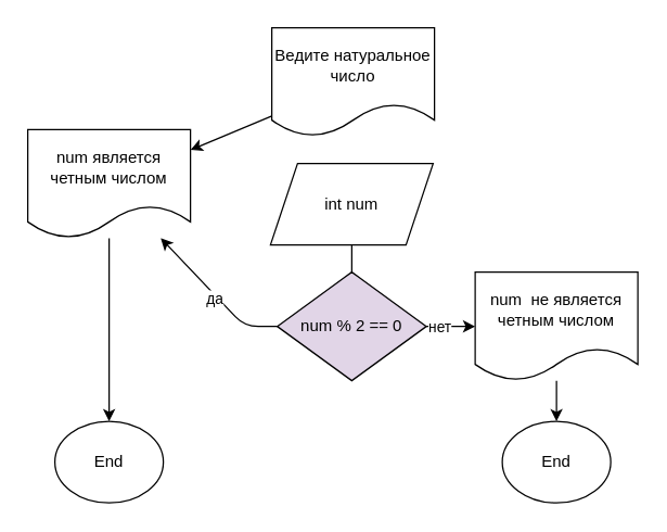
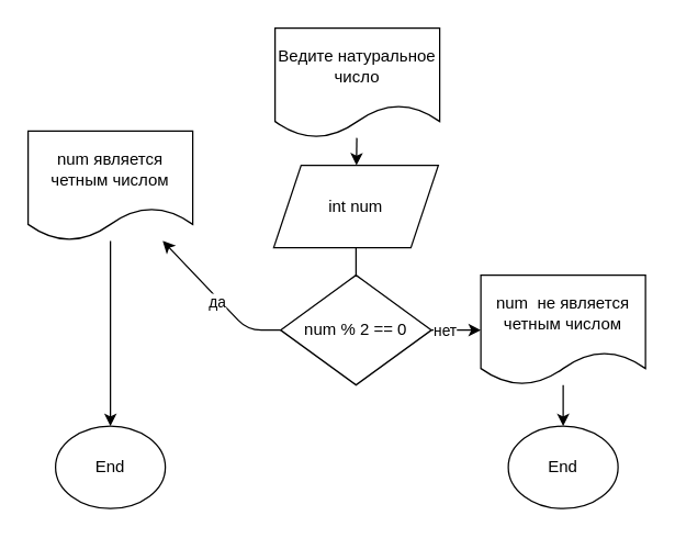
  <mxCell id="0" />
  <mxCell id="1" parent="0" />
- <mxCell id="2" value="" style="edgeStyle=none;html=1;" parent="1" source="3" target="11" edge="1"><mxGeometry relative="1" as="geometry" /></mxCell>
+ <mxCell id="2" value="" style="edgeStyle=none;html=1;" parent="1" source="3" target="5" edge="1"><mxGeometry relative="1" as="geometry" /></mxCell>
  <mxCell id="3" value="Ведите натуральное число" style="shape=document;whiteSpace=wrap;html=1;boundedLbl=1;" parent="1" vertex="1"><mxGeometry x="200" y="20" width="120" height="80" as="geometry" /></mxCell>
  <mxCell id="4" value="" style="edgeStyle=none;html=1;startArrow=none;" parent="1" source="16" edge="1"><mxGeometry relative="1" as="geometry"><mxPoint x="260" y="270" as="targetPoint" /></mxGeometry></mxCell>
  <mxCell id="5" value="int num" style="shape=parallelogram;perimeter=parallelogramPerimeter;whiteSpace=wrap;html=1;fixedSize=1;" parent="1" vertex="1"><mxGeometry x="199" y="120" width="120" height="60" as="geometry" /></mxCell>
  <mxCell id="6" value="" style="edgeStyle=none;html=1;" parent="1" source="16" target="11" edge="1"><mxGeometry relative="1" as="geometry"><Array as="points"><mxPoint x="180" y="240" /></Array></mxGeometry></mxCell>
  <mxCell id="7" value="да" style="edgeLabel;html=1;align=center;verticalAlign=middle;resizable=0;points=[];" parent="6" vertex="1" connectable="0"><mxGeometry x="-0.056" y="2" relative="1" as="geometry"><mxPoint as="offset" /></mxGeometry></mxCell>
  <mxCell id="8" value="" style="edgeStyle=none;html=1;" parent="1" source="16" target="13" edge="1"><mxGeometry relative="1" as="geometry" /></mxCell>
  <mxCell id="9" value="нет" style="edgeLabel;html=1;align=center;verticalAlign=middle;resizable=0;points=[];" parent="8" vertex="1" connectable="0"><mxGeometry x="-0.511" relative="1" as="geometry"><mxPoint as="offset" /></mxGeometry></mxCell>
  <mxCell id="10" value="" style="edgeStyle=none;html=1;" parent="1" source="11" target="14" edge="1"><mxGeometry relative="1" as="geometry" /></mxCell>
  <mxCell id="11" value="&lt;span&gt;num является четным числом&lt;/span&gt;" style="shape=document;whiteSpace=wrap;html=1;boundedLbl=1;" parent="1" vertex="1"><mxGeometry x="20" y="95" width="120" height="80" as="geometry" /></mxCell>
  <mxCell id="12" value="" style="edgeStyle=none;html=1;" parent="1" source="13" target="15" edge="1"><mxGeometry relative="1" as="geometry" /></mxCell>
  <mxCell id="13" value="num&amp;nbsp; не является четным числом" style="shape=document;whiteSpace=wrap;html=1;boundedLbl=1;" parent="1" vertex="1"><mxGeometry x="350" y="200" width="120" height="80" as="geometry" /></mxCell>
  <mxCell id="14" value="End" style="ellipse;whiteSpace=wrap;html=1;" parent="1" vertex="1"><mxGeometry x="40" y="310" width="80" height="60" as="geometry" /></mxCell>
  <mxCell id="15" value="End" style="ellipse;whiteSpace=wrap;html=1;" parent="1" vertex="1"><mxGeometry x="370" y="310" width="80" height="60" as="geometry" /></mxCell>
- <mxCell id="16" value="num % 2 == 0" style="rhombus;whiteSpace=wrap;html=1;fillColor=#e1d5e7;" parent="1" vertex="1"><mxGeometry x="204" y="200" width="110" height="80" as="geometry" /></mxCell>
+ <mxCell id="16" value="num % 2 == 0" style="rhombus;whiteSpace=wrap;html=1;" parent="1" vertex="1"><mxGeometry x="204" y="200" width="110" height="80" as="geometry" /></mxCell>
  <mxCell id="17" value="" style="edgeStyle=none;html=1;endArrow=none;" edge="1" parent="1" source="5" target="16"><mxGeometry relative="1" as="geometry"><mxPoint x="259.25" y="180" as="sourcePoint" /><mxPoint x="260" y="270" as="targetPoint" /></mxGeometry></mxCell>
